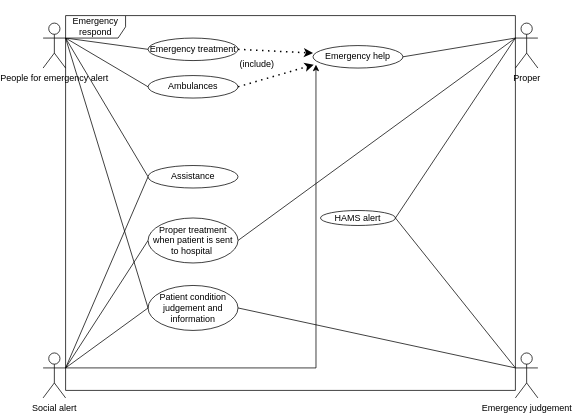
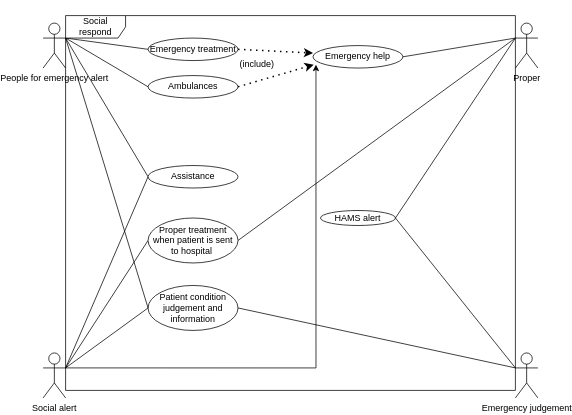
  <mxCell id="0" />
  <mxCell id="1" parent="0" />
  <mxCell id="2" style="edgeStyle=none;rounded=0;orthogonalLoop=1;jettySize=auto;html=1;entryX=0;entryY=0.5;entryDx=0;entryDy=0;endArrow=none;endFill=0;" edge="1" parent="1" target="17"><mxGeometry relative="1" as="geometry"><mxPoint x="50" y="50" as="sourcePoint" /></mxGeometry></mxCell>
  <mxCell id="3" value="People for emergency alert" style="shape=umlActor;verticalLabelPosition=bottom;verticalAlign=top;html=1;outlineConnect=0;" parent="1" vertex="1"><mxGeometry x="20" y="30" width="30" height="60" as="geometry" /></mxCell>
  <mxCell id="4" style="rounded=0;orthogonalLoop=1;jettySize=auto;html=1;exitX=1;exitY=0.333;exitDx=0;exitDy=0;exitPerimeter=0;entryX=0;entryY=0.5;entryDx=0;entryDy=0;endArrow=none;endFill=0;" edge="1" parent="1" source="7" target="18"><mxGeometry relative="1" as="geometry" /></mxCell>
  <mxCell id="5" style="edgeStyle=none;rounded=0;orthogonalLoop=1;jettySize=auto;html=1;entryX=0;entryY=0.5;entryDx=0;entryDy=0;endArrow=none;endFill=0;" edge="1" parent="1" target="17"><mxGeometry relative="1" as="geometry"><mxPoint x="50" y="490" as="sourcePoint" /></mxGeometry></mxCell>
  <mxCell id="6" style="edgeStyle=orthogonalEdgeStyle;rounded=0;orthogonalLoop=1;jettySize=auto;html=1;exitX=1;exitY=0.333;exitDx=0;exitDy=0;exitPerimeter=0;endArrow=classic;endFill=1;entryX=0.033;entryY=0.85;entryDx=0;entryDy=0;entryPerimeter=0;" edge="1" parent="1" source="7" target="14"><mxGeometry relative="1" as="geometry"><mxPoint y="170" as="targetPoint" x="-20" /></mxGeometry></mxCell>
  <mxCell id="7" value="Social alert" style="shape=umlActor;verticalLabelPosition=bottom;verticalAlign=top;html=1;outlineConnect=0;" parent="1" vertex="1"><mxGeometry x="20" y="470" width="30" height="60" as="geometry" /></mxCell>
  <mxCell id="8" value="Emergency judgement" style="shape=umlActor;verticalLabelPosition=bottom;verticalAlign=top;html=1;outlineConnect=0;" parent="1" vertex="1"><mxGeometry x="650" y="470" width="30" height="60" as="geometry" /></mxCell>
  <mxCell id="9" style="edgeStyle=none;rounded=0;orthogonalLoop=1;jettySize=auto;html=1;exitX=0;exitY=0.333;exitDx=0;exitDy=0;exitPerimeter=0;entryX=1;entryY=0.5;entryDx=0;entryDy=0;endArrow=none;endFill=0;" edge="1" parent="1" source="10" target="18"><mxGeometry relative="1" as="geometry" /></mxCell>
  <mxCell id="10" value="Proper&lt;br&gt;" style="shape=umlActor;verticalLabelPosition=bottom;verticalAlign=top;html=1;outlineConnect=0;" parent="1" vertex="1"><mxGeometry x="650" y="30" width="30" height="60" as="geometry" /></mxCell>
  <mxCell id="11" value="Ambulances" style="ellipse;whiteSpace=wrap;html=1;" parent="1" vertex="1"><mxGeometry x="160" y="100" width="120" height="30" as="geometry" /></mxCell>
  <mxCell id="12" value="Emergency treatment" style="ellipse;whiteSpace=wrap;html=1;" parent="1" vertex="1"><mxGeometry x="160" y="50" width="120" height="30" as="geometry" /></mxCell>
  <mxCell id="13" value="(include)" style="text;html=1;align=center;verticalAlign=middle;resizable=0;points=[];autosize=1;strokeColor=none;fillColor=none;" parent="1" vertex="1"><mxGeometry x="270" y="70" width="70" height="30" as="geometry" /></mxCell>
  <mxCell id="14" value="Emergency help" style="ellipse;whiteSpace=wrap;html=1;" parent="1" vertex="1"><mxGeometry x="380" y="60" width="120" height="30" as="geometry" /></mxCell>
  <mxCell id="15" value="Patient condition judgement and information" style="ellipse;whiteSpace=wrap;html=1;" parent="1" vertex="1"><mxGeometry x="160" y="380" width="120" height="60" as="geometry" /></mxCell>
  <mxCell id="16" value="HAMS alert" style="ellipse;whiteSpace=wrap;html=1;" parent="1" vertex="1"><mxGeometry x="390" y="280" width="100" height="20" as="geometry" /></mxCell>
  <mxCell id="17" value="Assistance" style="ellipse;whiteSpace=wrap;html=1;" parent="1" vertex="1"><mxGeometry x="160" y="220" width="120" height="30" as="geometry" /></mxCell>
  <mxCell id="18" value="Proper treatment when patient is sent to hospital&amp;nbsp;" style="ellipse;whiteSpace=wrap;html=1;" parent="1" vertex="1"><mxGeometry x="160" y="290" width="120" height="60" as="geometry" /></mxCell>
  <mxCell id="19" value="" style="endArrow=none;html=1;rounded=0;exitX=1;exitY=0.333;exitDx=0;exitDy=0;exitPerimeter=0;entryX=0;entryY=0.5;entryDx=0;entryDy=0;" edge="1" parent="1" source="3" target="12"><mxGeometry width="50" height="50" relative="1" as="geometry"><mxPoint x="250" y="330" as="sourcePoint" /><mxPoint x="300" y="280" as="targetPoint" /></mxGeometry></mxCell>
  <mxCell id="20" value="" style="endArrow=none;html=1;rounded=0;exitX=1;exitY=0.333;exitDx=0;exitDy=0;exitPerimeter=0;entryX=0;entryY=0.5;entryDx=0;entryDy=0;" edge="1" parent="1" source="3" target="11"><mxGeometry width="50" height="50" relative="1" as="geometry"><mxPoint x="250" y="330" as="sourcePoint" /><mxPoint x="300" y="280" as="targetPoint" /></mxGeometry></mxCell>
  <mxCell id="21" value="" style="endArrow=classic;dashed=1;html=1;dashPattern=1 3;strokeWidth=2;rounded=0;exitX=1;exitY=0.5;exitDx=0;exitDy=0;endFill=1;entryX=0.008;entryY=0.85;entryDx=0;entryDy=0;entryPerimeter=0;" edge="1" parent="1" source="11" target="14"><mxGeometry width="50" height="50" relative="1" as="geometry"><mxPoint x="250" y="330" as="sourcePoint" /><mxPoint x="380" y="100" as="targetPoint" /></mxGeometry></mxCell>
  <mxCell id="22" value="" style="endArrow=none;html=1;rounded=0;entryX=1;entryY=0.5;entryDx=0;entryDy=0;exitX=0;exitY=0.333;exitDx=0;exitDy=0;exitPerimeter=0;" edge="1" parent="1" source="10" target="14"><mxGeometry width="50" height="50" relative="1" as="geometry"><mxPoint x="250" y="330" as="sourcePoint" /><mxPoint x="300" y="280" as="targetPoint" /></mxGeometry></mxCell>
  <mxCell id="23" value="" style="endArrow=none;html=1;rounded=0;exitX=1;exitY=0.5;exitDx=0;exitDy=0;" edge="1" parent="1" source="16"><mxGeometry width="50" height="50" relative="1" as="geometry"><mxPoint x="250" y="330" as="sourcePoint" /><mxPoint x="650" y="50" as="targetPoint" /></mxGeometry></mxCell>
  <mxCell id="24" value="" style="endArrow=none;html=1;rounded=0;entryX=1;entryY=0.5;entryDx=0;entryDy=0;" edge="1" parent="1" target="16"><mxGeometry width="50" height="50" relative="1" as="geometry"><mxPoint x="650" y="490" as="sourcePoint" /><mxPoint x="300" y="280" as="targetPoint" /></mxGeometry></mxCell>
  <mxCell id="25" value="" style="endArrow=none;html=1;rounded=0;entryX=1;entryY=0.5;entryDx=0;entryDy=0;exitX=0;exitY=0.333;exitDx=0;exitDy=0;exitPerimeter=0;" edge="1" parent="1" source="8" target="15"><mxGeometry width="50" height="50" relative="1" as="geometry"><mxPoint x="250" y="330" as="sourcePoint" /><mxPoint x="300" y="280" as="targetPoint" /></mxGeometry></mxCell>
  <mxCell id="26" value="" style="endArrow=none;html=1;rounded=0;exitX=0;exitY=0.5;exitDx=0;exitDy=0;" edge="1" parent="1" source="15"><mxGeometry width="50" height="50" relative="1" as="geometry"><mxPoint x="250" y="330" as="sourcePoint" /><mxPoint x="50" y="50" as="targetPoint" /></mxGeometry></mxCell>
  <mxCell id="27" value="" style="endArrow=none;html=1;rounded=0;exitX=1;exitY=0.333;exitDx=0;exitDy=0;exitPerimeter=0;entryX=0;entryY=0.5;entryDx=0;entryDy=0;" edge="1" parent="1" source="7" target="15"><mxGeometry width="50" height="50" relative="1" as="geometry"><mxPoint x="250" y="330" as="sourcePoint" /><mxPoint x="300" y="280" as="targetPoint" /></mxGeometry></mxCell>
- <mxCell id="28" value="Emergency respond" style="shape=umlFrame;whiteSpace=wrap;html=1;width=80;height=30;" vertex="1" parent="1"><mxGeometry x="50" y="20" width="600" height="500" as="geometry" /></mxCell>
+ <mxCell id="28" value="Social respond" style="shape=umlFrame;whiteSpace=wrap;html=1;width=80;height=30;" vertex="1" parent="1"><mxGeometry x="50" y="20" width="600" height="500" as="geometry" /></mxCell>
  <mxCell id="29" value="" style="endArrow=classic;dashed=1;html=1;dashPattern=1 3;strokeWidth=2;rounded=0;exitX=1;exitY=0.5;exitDx=0;exitDy=0;endFill=1;" edge="1" parent="1" source="12"><mxGeometry width="50" height="50" relative="1" as="geometry"><mxPoint x="250" y="330" as="sourcePoint" /><mxPoint x="380" y="70" as="targetPoint" /></mxGeometry></mxCell>
